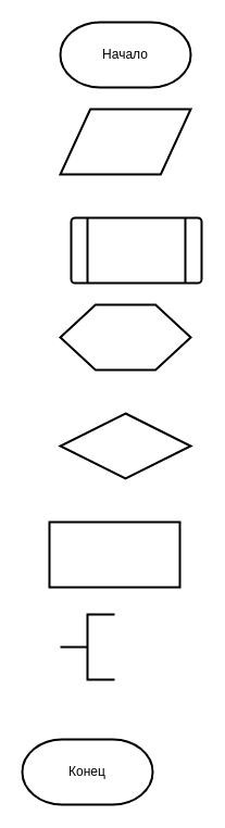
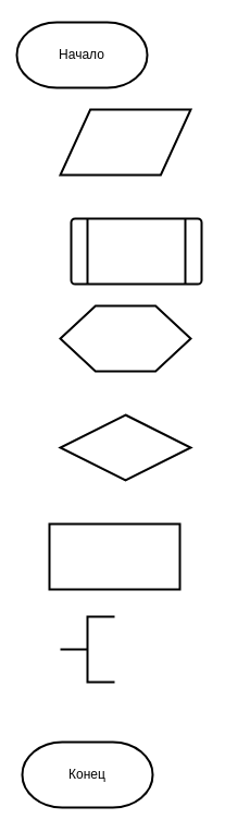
  <mxCell id="0" />
  <mxCell id="1" parent="0" />
  <mxCell id="2" value="" style="shape=parallelogram;html=1;strokeWidth=2;perimeter=parallelogramPerimeter;whiteSpace=wrap;rounded=1;arcSize=0;size=0.23;resizable=0;" vertex="1" parent="1"><mxGeometry x="55" y="100" width="120" height="60" as="geometry" /></mxCell>
  <mxCell id="3" value="" style="verticalLabelPosition=middle;verticalAlign=middle;html=1;shape=process;whiteSpace=wrap;rounded=1;size=0.125;arcSize=6;strokeColor=default;strokeWidth=2;align=center;fontFamily=Helvetica;fontSize=12;fontColor=default;fillColor=default;labelPadding=0;noLabel=0;recursiveResize=1;expand=1;movable=1;resizable=0;linejoin=round;perimeter=none;portConstraint=none;labelPosition=center;" vertex="1" parent="1"><mxGeometry x="65" y="200" width="120" height="60" as="geometry" /></mxCell>
  <mxCell id="4" value="" style="rounded=0;whiteSpace=wrap;html=1;strokeColor=default;strokeWidth=2;align=center;verticalAlign=middle;fontFamily=Helvetica;fontSize=12;fontColor=default;fillColor=default;resizable=0;" vertex="1" parent="1"><mxGeometry x="45" y="480" width="120" height="60" as="geometry" /></mxCell>
  <mxCell id="5" value="" style="verticalLabelPosition=middle;verticalAlign=middle;html=1;shape=hexagon;perimeter=hexagonPerimeter2;arcSize=6;size=0.27;strokeColor=default;strokeWidth=2;align=center;fontFamily=Helvetica;fontSize=12;fontColor=default;fillColor=default;resizable=0;labelPosition=center;" vertex="1" parent="1"><mxGeometry x="55" y="280" width="120" height="60" as="geometry" /></mxCell>
- <mxCell id="6" value="Начало" style="strokeWidth=2;html=1;shape=mxgraph.flowchart.terminator;whiteSpace=wrap;aspect=fixed;fillOpacity=100;perimeter=rectanglePerimeter;fixedWidth=0;noLabel=0;labelPadding=0;resizable=0;" vertex="1" parent="1"><mxGeometry x="55" y="20" width="120" height="60" as="geometry" /></mxCell>
+ <mxCell id="6" value="Начало" style="strokeWidth=2;html=1;shape=mxgraph.flowchart.terminator;whiteSpace=wrap;aspect=fixed;fillOpacity=100;perimeter=rectanglePerimeter;fixedWidth=0;noLabel=0;labelPadding=0;resizable=0;" vertex="1" parent="1"><mxGeometry x="15" y="20" width="120" height="60" as="geometry" /></mxCell>
  <mxCell id="7" value="Конец" style="strokeWidth=2;html=1;shape=mxgraph.flowchart.terminator;whiteSpace=wrap;aspect=fixed;fillOpacity=100;perimeter=rectanglePerimeter;fixedWidth=0;noLabel=0;labelPadding=0;resizable=0;" vertex="1" parent="1"><mxGeometry x="20" y="680" width="120" height="60" as="geometry" /></mxCell>
  <mxCell id="8" value="&lt;div style=&quot;text-align: center; color: rgb(204, 204, 204); background-color: rgb(31, 31, 31); font-family: Consolas, &amp;quot;Courier New&amp;quot;, monospace; font-size: 14px; line-height: 19px; white-space-collapse: preserve;&quot;&gt;&lt;div style=&quot;line-height: 19px;&quot;&gt;&lt;br&gt;&lt;/div&gt;&lt;/div&gt;" style="strokeWidth=2;html=1;shape=mxgraph.flowchart.annotation_2;align=left;labelPosition=right;pointerEvents=1;strokeColor=default;verticalAlign=middle;fontFamily=Helvetica;fontSize=12;fontColor=default;fillColor=default;resizable=1;" vertex="1" parent="1"><mxGeometry x="55" y="565" width="50" height="60" as="geometry" /></mxCell>
  <mxCell id="9" value="" style="strokeWidth=2;html=1;shape=mxgraph.flowchart.decision;whiteSpace=wrap;strokeColor=default;align=center;verticalAlign=middle;fontFamily=Helvetica;fontSize=12;fontColor=default;fillColor=default;resizable=0;" vertex="1" parent="1"><mxGeometry x="55" y="380" width="120" height="60" as="geometry" /></mxCell>
